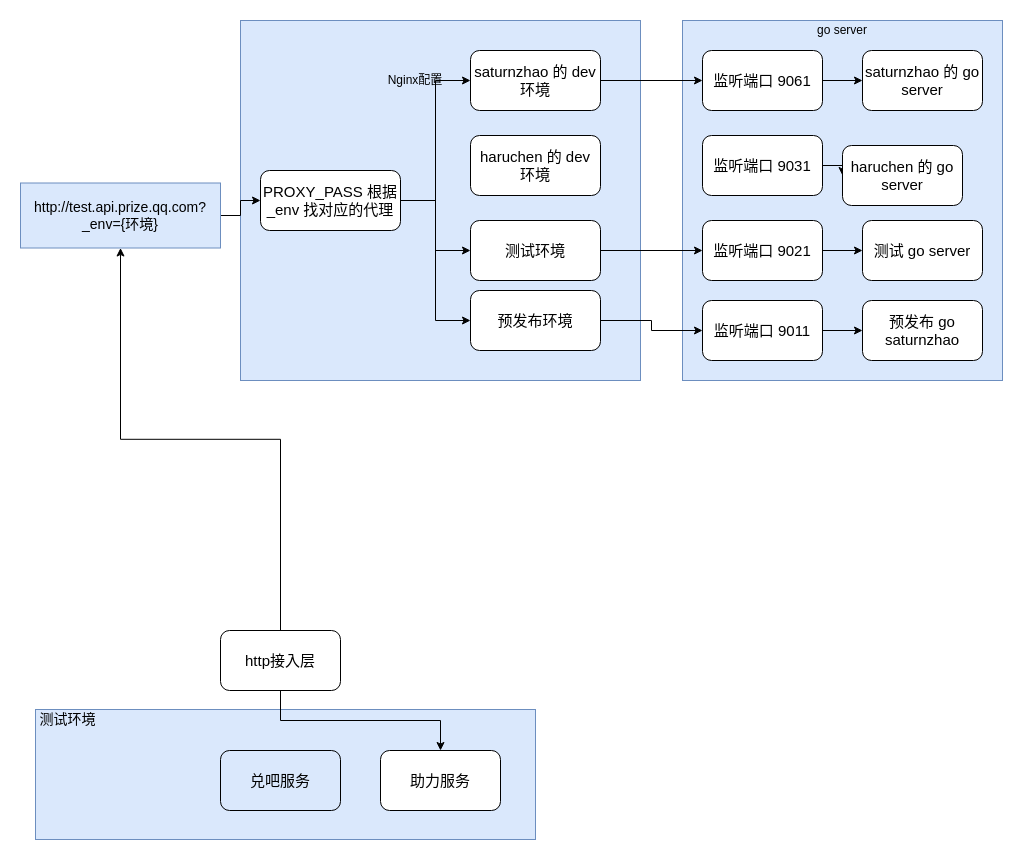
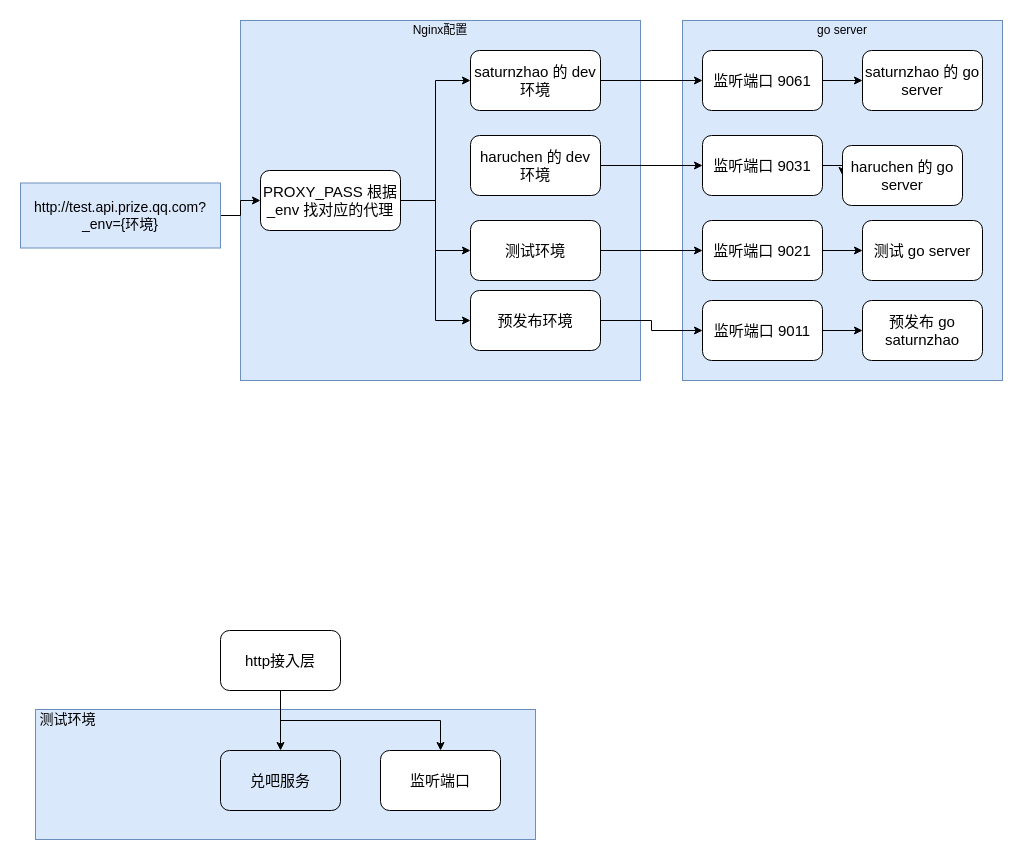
  <mxCell id="0" />
  <mxCell id="1" parent="0" />
  <mxCell id="2" value="" style="rounded=0;whiteSpace=wrap;html=1;fontSize=14;fillColor=#dae8fc;strokeColor=#6c8ebf;" vertex="1" parent="1"><mxGeometry x="35" y="709" width="500" height="130" as="geometry" /></mxCell>
  <mxCell id="3" value="" style="rounded=0;whiteSpace=wrap;html=1;fillColor=#dae8fc;strokeColor=#6c8ebf;fontSize=12;" vertex="1" parent="1"><mxGeometry x="682" y="20" width="320" height="360" as="geometry" /></mxCell>
  <mxCell id="4" value="" style="rounded=0;whiteSpace=wrap;html=1;fillColor=#dae8fc;strokeColor=#6c8ebf;fontSize=12;" vertex="1" parent="1"><mxGeometry x="240" y="20" width="400" height="360" as="geometry" /></mxCell>
  <mxCell id="5" value="" style="edgeStyle=orthogonalEdgeStyle;rounded=0;orthogonalLoop=1;jettySize=auto;html=1;entryX=0;entryY=0.5;entryDx=0;entryDy=0;fontSize=12;" edge="1" parent="1" source="6" target="11"><mxGeometry relative="1" as="geometry"><mxPoint x="240" y="210" as="targetPoint" /></mxGeometry></mxCell>
  <mxCell id="6" value="http://test.api.prize.qq.com?_env={环境}" style="rounded=0;whiteSpace=wrap;html=1;fillColor=#dae8fc;strokeColor=#6c8ebf;fontSize=14;" vertex="1" parent="1"><mxGeometry x="20" y="182.5" width="200" height="65" as="geometry" /></mxCell>
- <mxCell id="7" value="Nginx配置" style="text;html=1;strokeColor=none;fillColor=none;align=center;verticalAlign=middle;whiteSpace=wrap;rounded=0;fontSize=12;" vertex="1" parent="1"><mxGeometry x="385" y="70" width="60" height="20" as="geometry" /></mxCell>
+ <mxCell id="7" value="Nginx配置" style="text;html=1;strokeColor=none;fillColor=none;align=center;verticalAlign=middle;whiteSpace=wrap;rounded=0;fontSize=12;" vertex="1" parent="1"><mxGeometry x="410" y="20" width="60" height="20" as="geometry" /></mxCell>
  <mxCell id="8" style="edgeStyle=orthogonalEdgeStyle;rounded=0;orthogonalLoop=1;jettySize=auto;html=1;entryX=0;entryY=0.5;entryDx=0;entryDy=0;fontSize=12;" edge="1" parent="1" source="11" target="13"><mxGeometry relative="1" as="geometry" /></mxCell>
  <mxCell id="9" style="edgeStyle=orthogonalEdgeStyle;rounded=0;orthogonalLoop=1;jettySize=auto;html=1;entryX=0;entryY=0.5;entryDx=0;entryDy=0;fontSize=12;" edge="1" parent="1" source="11" target="15"><mxGeometry relative="1" as="geometry" /></mxCell>
  <mxCell id="10" style="edgeStyle=orthogonalEdgeStyle;rounded=0;orthogonalLoop=1;jettySize=auto;html=1;entryX=0;entryY=0.5;entryDx=0;entryDy=0;fontSize=12;" edge="1" parent="1" source="11" target="17"><mxGeometry relative="1" as="geometry" /></mxCell>
  <mxCell id="11" value="PROXY_PASS 根据 _env 找对应的代理" style="rounded=1;whiteSpace=wrap;html=1;fontSize=15;" vertex="1" parent="1"><mxGeometry x="260" y="170" width="140" height="60" as="geometry" /></mxCell>
  <mxCell id="12" style="edgeStyle=orthogonalEdgeStyle;rounded=0;orthogonalLoop=1;jettySize=auto;html=1;fontSize=12;" edge="1" parent="1" source="13" target="21"><mxGeometry relative="1" as="geometry" /></mxCell>
  <mxCell id="13" value="saturnzhao 的 dev 环境" style="rounded=1;whiteSpace=wrap;html=1;fontSize=15;" vertex="1" parent="1"><mxGeometry x="470" y="50" width="130" height="60" as="geometry" /></mxCell>
  <mxCell id="14" style="edgeStyle=orthogonalEdgeStyle;rounded=0;orthogonalLoop=1;jettySize=auto;html=1;fontSize=12;" edge="1" parent="1" source="15" target="25"><mxGeometry relative="1" as="geometry" /></mxCell>
  <mxCell id="15" value="测试环境" style="rounded=1;whiteSpace=wrap;html=1;fontSize=15;" vertex="1" parent="1"><mxGeometry x="470" y="220" width="130" height="60" as="geometry" /></mxCell>
  <mxCell id="16" style="edgeStyle=orthogonalEdgeStyle;rounded=0;orthogonalLoop=1;jettySize=auto;html=1;entryX=0;entryY=0.5;entryDx=0;entryDy=0;fontSize=12;" edge="1" parent="1" source="17" target="27"><mxGeometry relative="1" as="geometry" /></mxCell>
  <mxCell id="17" value="预发布环境" style="rounded=1;whiteSpace=wrap;html=1;fontSize=15;" vertex="1" parent="1"><mxGeometry x="470" y="290" width="130" height="60" as="geometry" /></mxCell>
+ <mxCell id="18" style="edgeStyle=orthogonalEdgeStyle;rounded=0;orthogonalLoop=1;jettySize=auto;html=1;entryX=0;entryY=0.5;entryDx=0;entryDy=0;fontSize=12;" edge="1" parent="1" source="19" target="23"><mxGeometry relative="1" as="geometry" /></mxCell>
  <mxCell id="19" value="haruchen 的 dev 环境" style="rounded=1;whiteSpace=wrap;html=1;fontSize=15;" vertex="1" parent="1"><mxGeometry x="470" y="135" width="130" height="60" as="geometry" /></mxCell>
  <mxCell id="20" style="edgeStyle=orthogonalEdgeStyle;rounded=0;orthogonalLoop=1;jettySize=auto;html=1;entryX=0;entryY=0.5;entryDx=0;entryDy=0;fontSize=12;" edge="1" parent="1" source="21" target="28"><mxGeometry relative="1" as="geometry" /></mxCell>
  <mxCell id="21" value="监听端口 9061" style="rounded=1;whiteSpace=wrap;html=1;fontSize=15;" vertex="1" parent="1"><mxGeometry x="702" y="50" width="120" height="60" as="geometry" /></mxCell>
  <mxCell id="22" style="edgeStyle=orthogonalEdgeStyle;rounded=0;orthogonalLoop=1;jettySize=auto;html=1;entryX=0;entryY=0.5;entryDx=0;entryDy=0;fontSize=12;" edge="1" parent="1" source="23" target="29"><mxGeometry relative="1" as="geometry" /></mxCell>
  <mxCell id="23" value="监听端口 9031" style="rounded=1;whiteSpace=wrap;html=1;fontSize=15;" vertex="1" parent="1"><mxGeometry x="702" y="135" width="120" height="60" as="geometry" /></mxCell>
  <mxCell id="24" style="edgeStyle=orthogonalEdgeStyle;rounded=0;orthogonalLoop=1;jettySize=auto;html=1;entryX=0;entryY=0.5;entryDx=0;entryDy=0;fontSize=12;" edge="1" parent="1" source="25" target="30"><mxGeometry relative="1" as="geometry" /></mxCell>
  <mxCell id="25" value="监听端口 9021" style="rounded=1;whiteSpace=wrap;html=1;fontSize=15;" vertex="1" parent="1"><mxGeometry x="702" y="220" width="120" height="60" as="geometry" /></mxCell>
  <mxCell id="26" style="edgeStyle=orthogonalEdgeStyle;rounded=0;orthogonalLoop=1;jettySize=auto;html=1;entryX=0;entryY=0.5;entryDx=0;entryDy=0;fontSize=12;" edge="1" parent="1" source="27" target="31"><mxGeometry relative="1" as="geometry" /></mxCell>
  <mxCell id="27" value="监听端口 9011" style="rounded=1;whiteSpace=wrap;html=1;fontSize=15;" vertex="1" parent="1"><mxGeometry x="702" y="300" width="120" height="60" as="geometry" /></mxCell>
  <mxCell id="28" value="saturnzhao 的 go server" style="rounded=1;whiteSpace=wrap;html=1;fontSize=15;" vertex="1" parent="1"><mxGeometry x="862" y="50" width="120" height="60" as="geometry" /></mxCell>
  <mxCell id="29" value="haruchen 的 go server" style="rounded=1;whiteSpace=wrap;html=1;fontSize=15;" vertex="1" parent="1"><mxGeometry x="842" y="145" width="120" height="60" as="geometry" /></mxCell>
  <mxCell id="30" value="测试 go server" style="rounded=1;whiteSpace=wrap;html=1;fontSize=15;" vertex="1" parent="1"><mxGeometry x="862" y="220" width="120" height="60" as="geometry" /></mxCell>
  <mxCell id="31" value="预发布 go saturnzhao" style="rounded=1;whiteSpace=wrap;html=1;fontSize=15;" vertex="1" parent="1"><mxGeometry x="862" y="300" width="120" height="60" as="geometry" /></mxCell>
  <mxCell id="32" value="go server" style="text;html=1;strokeColor=none;fillColor=none;align=center;verticalAlign=middle;whiteSpace=wrap;rounded=0;fontSize=12;" vertex="1" parent="1"><mxGeometry x="802" y="20" width="80" height="20" as="geometry" /></mxCell>
- <mxCell id="33" style="edgeStyle=orthogonalEdgeStyle;rounded=0;orthogonalLoop=1;jettySize=auto;html=1;fontSize=14;" edge="1" parent="1" source="35" target="6"><mxGeometry relative="1" as="geometry" /></mxCell>
+ <mxCell id="33" style="edgeStyle=orthogonalEdgeStyle;rounded=0;orthogonalLoop=1;jettySize=auto;html=1;entryX=0.5;entryY=0;entryDx=0;entryDy=0;fontSize=14;" edge="1" parent="1" source="35" target="36"><mxGeometry relative="1" as="geometry" /></mxCell>
  <mxCell id="34" style="edgeStyle=orthogonalEdgeStyle;rounded=0;orthogonalLoop=1;jettySize=auto;html=1;entryX=0.5;entryY=0;entryDx=0;entryDy=0;fontSize=14;exitX=0.5;exitY=1;exitDx=0;exitDy=0;" edge="1" parent="1" source="35" target="37"><mxGeometry relative="1" as="geometry" /></mxCell>
  <mxCell id="35" value="http接入层" style="rounded=1;whiteSpace=wrap;html=1;fontSize=15;" vertex="1" parent="1"><mxGeometry x="220" y="630" width="120" height="60" as="geometry" /></mxCell>
  <mxCell id="36" value="兑吧服务" style="rounded=1;whiteSpace=wrap;html=1;fontSize=15;fillColor=#dae8fc;" vertex="1" parent="1"><mxGeometry x="220" y="750" width="120" height="60" as="geometry" /></mxCell>
- <mxCell id="37" value="助力服务" style="rounded=1;whiteSpace=wrap;html=1;fontSize=15;" vertex="1" parent="1"><mxGeometry x="380" y="750" width="120" height="60" as="geometry" /></mxCell>
+ <mxCell id="37" value="监听端口" style="rounded=1;whiteSpace=wrap;html=1;fontSize=15;" vertex="1" parent="1"><mxGeometry x="380" y="750" width="120" height="60" as="geometry" /></mxCell>
  <mxCell id="38" value="测试环境" style="text;html=1;strokeColor=none;fillColor=none;align=center;verticalAlign=middle;whiteSpace=wrap;rounded=0;fontSize=14;" vertex="1" parent="1"><mxGeometry x="35" y="709" width="65" height="20" as="geometry" /></mxCell>
